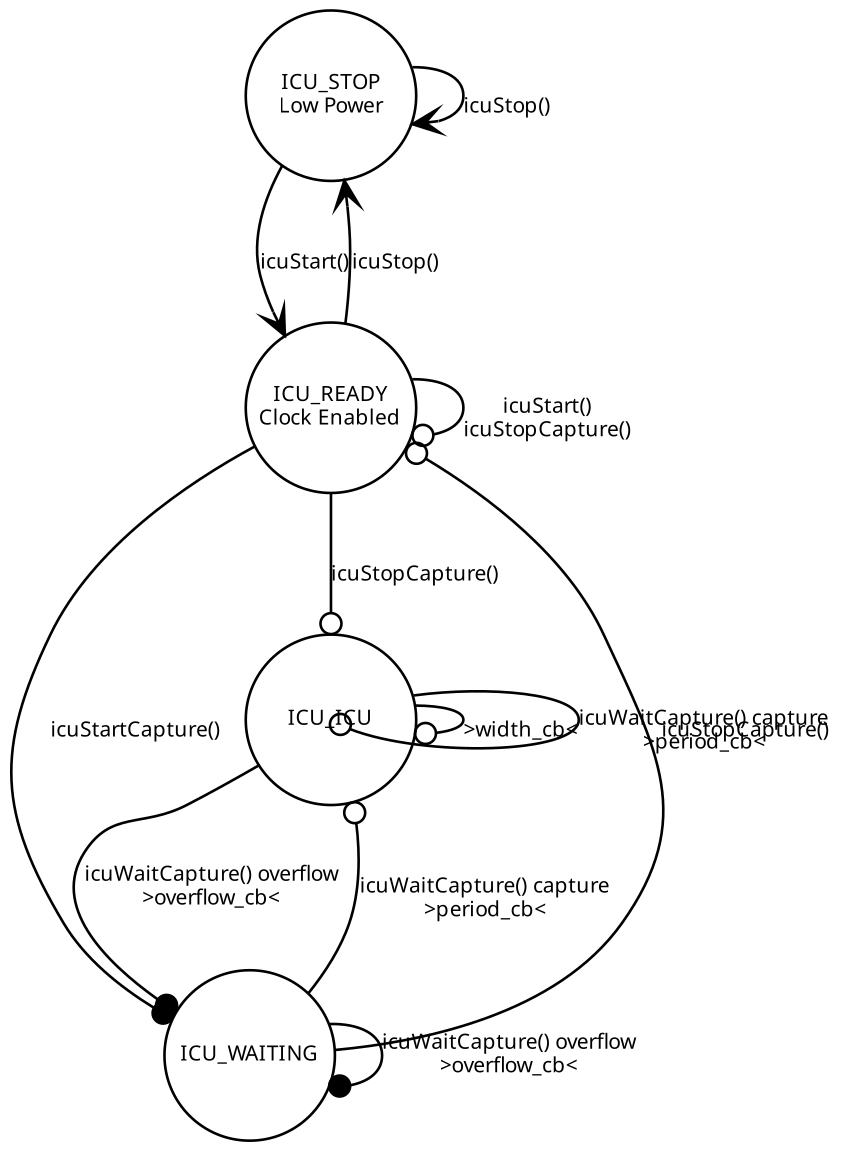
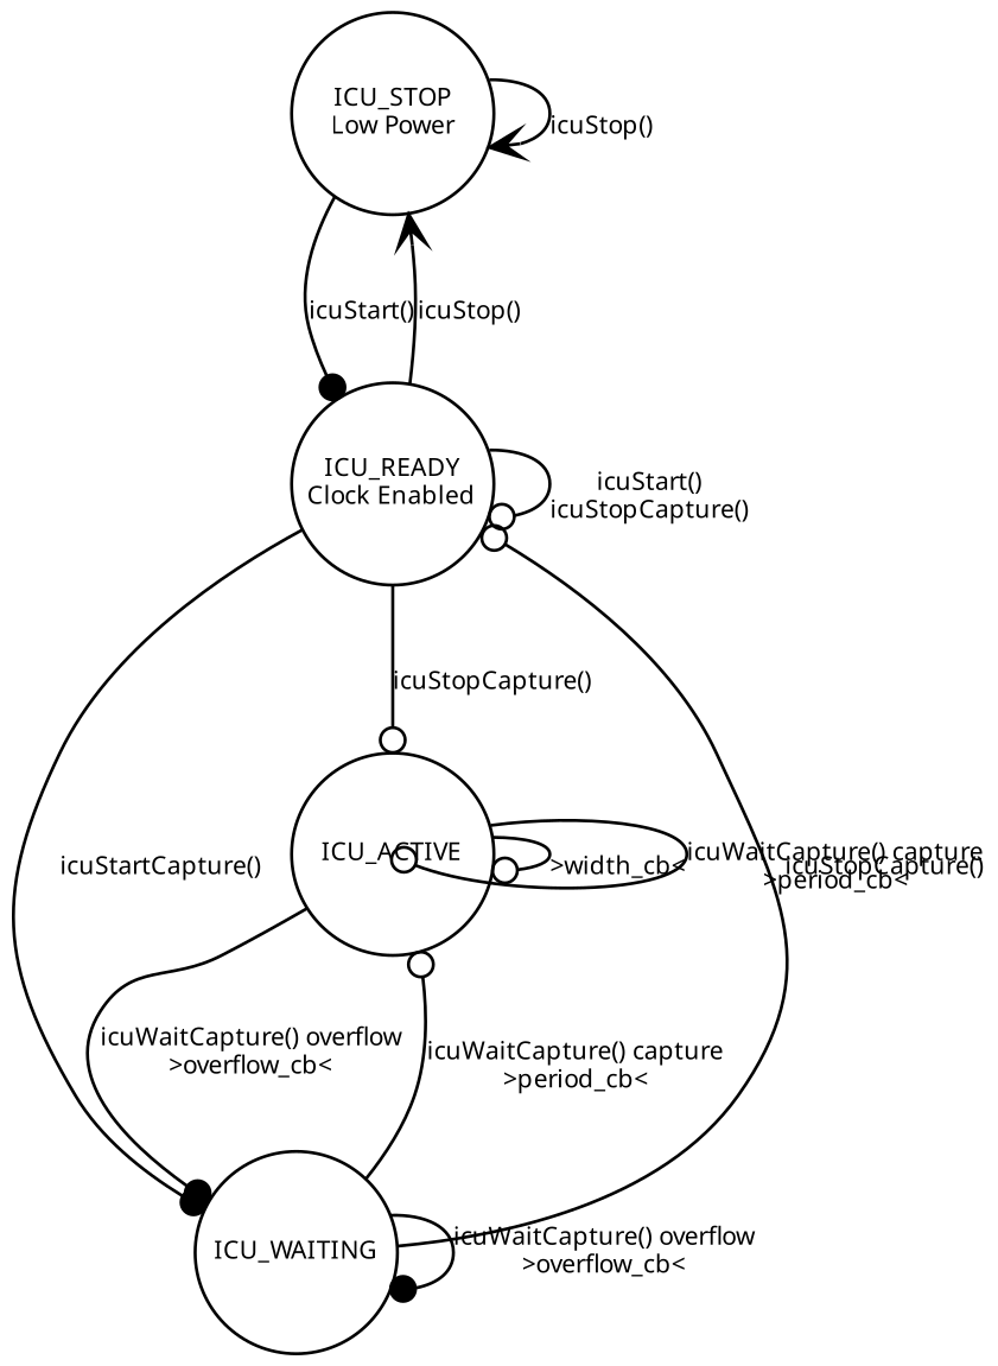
  digraph {
    rankdir=TB
    node [fixedsize=true fontname=Sans fontsize=8 shape=circle]
    edge [arrowhead=odot fontname=Sans fontsize=8]
    n1 [height=0.9 label="ICU_STOP\nLow Power" width=0.9]
    n2 [height=0.9 label="ICU_READY\nClock Enabled" width=0.9]
    n3 [height=0.9 label=ICU_WAITING width=0.9]
-   n4 [height=0.9 label=ICU_ICU width=0.9]
+   n4 [height=0.9 label=ICU_ACTIVE width=0.9]
    n1 -> n1 [arrowhead=vee label="\nicuStop()"]
-   n1 -> n2 [arrowhead=vee label="\nicuStart()"]
+   n1 -> n2 [arrowhead=dot label="\nicuStart()"]
    n2 -> n1 [arrowhead=vee label="\nicuStop()"]
    n2 -> n2 [label="\nicuStart()\nicuStopCapture()"]
    n2 -> n3 [arrowhead=dot label="\nicuStartCapture()"]
    n2 -> n4 [label="\nicuStopCapture()"]
    n3 -> n2 [label="\nicuStopCapture()"]
    n3 -> n3 [arrowhead=dot label="\icuWaitCapture() overflow\n>overflow_cb<"]
    n3 -> n4 [label="\nicuWaitCapture() capture\n>period_cb<"]
    n4 -> n3 [arrowhead=dot label="\icuWaitCapture() overflow\n>overflow_cb<"]
    n4 -> n4 [headport=sw label="\nicuWaitCapture() capture\n>period_cb<"]
    n4 -> n4 [label="\n>width_cb<"]
  }
